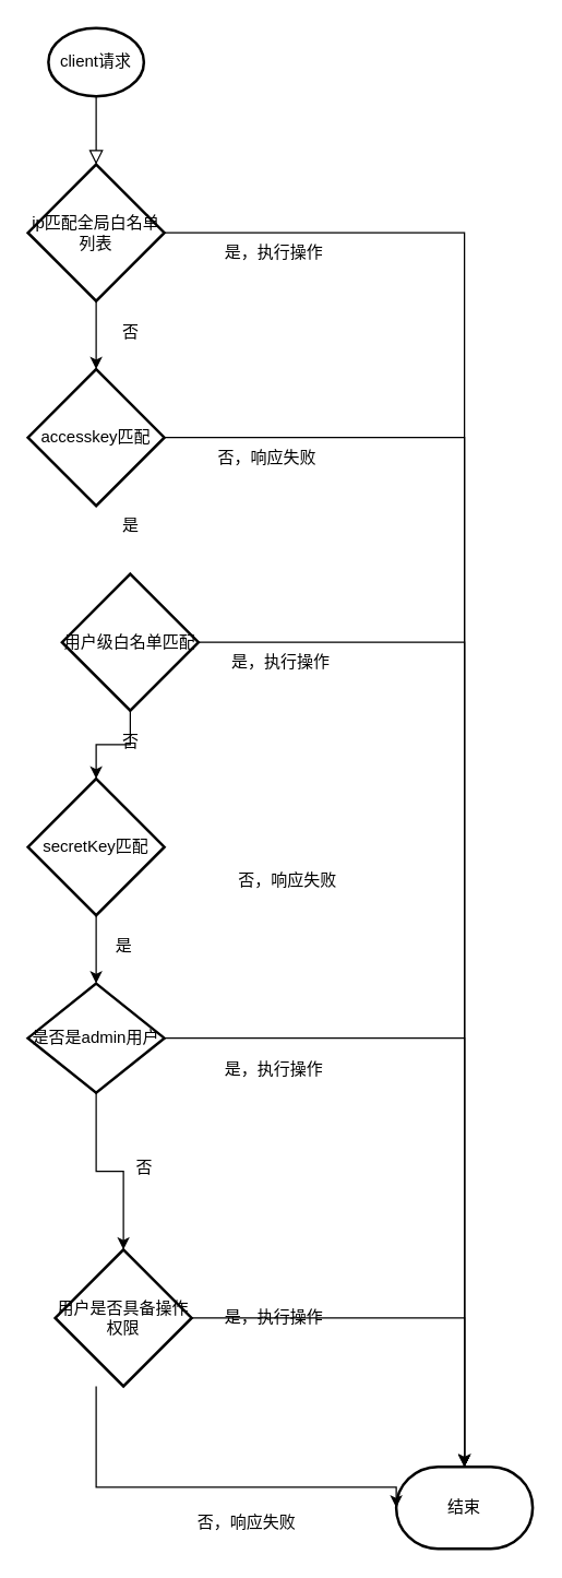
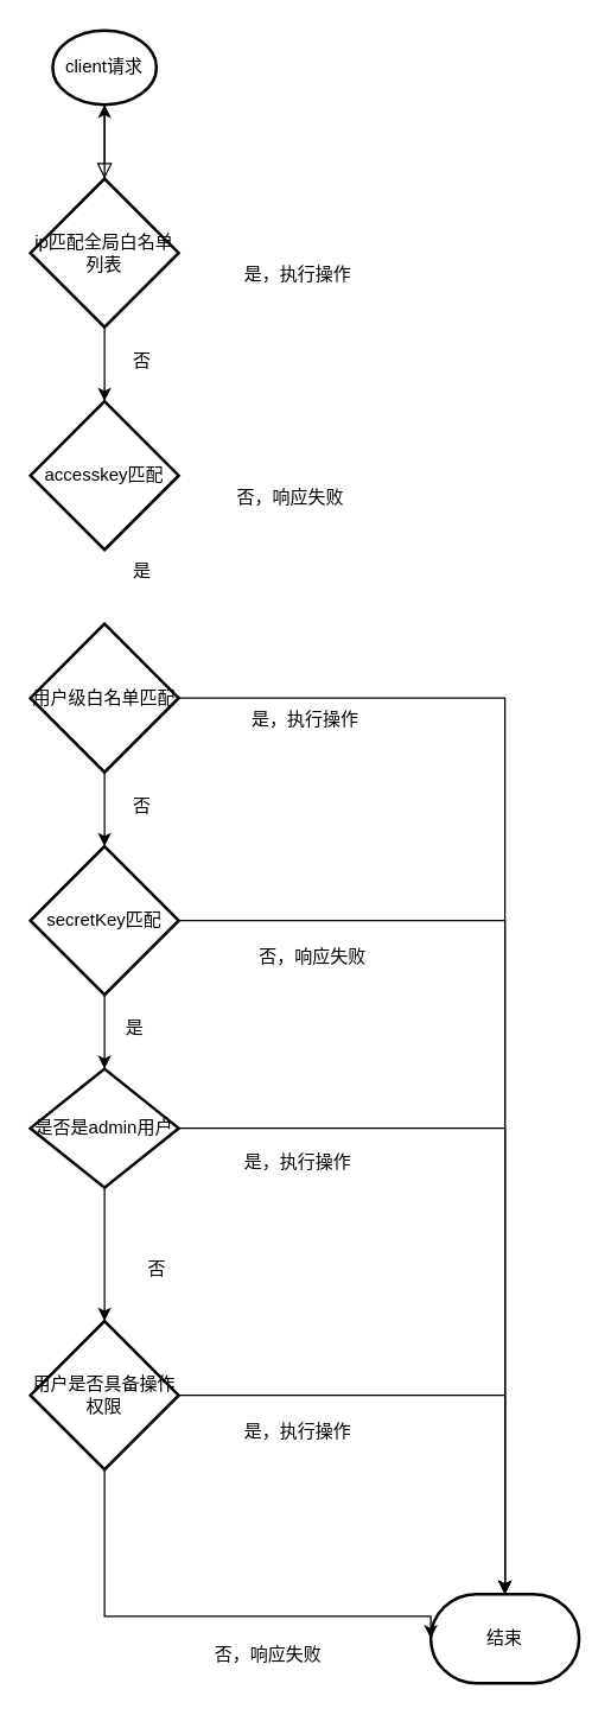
  <mxCell id="0" />
  <mxCell id="1" parent="0" />
  <mxCell id="2" value="" style="rounded=0;html=1;jettySize=auto;orthogonalLoop=1;fontSize=11;endArrow=block;endFill=0;endSize=8;strokeWidth=1;shadow=0;labelBackgroundColor=none;edgeStyle=orthogonalEdgeStyle;" parent="1" edge="1"><mxGeometry relative="1" as="geometry"><mxPoint x="70" y="70" as="sourcePoint" /><mxPoint x="70" y="120" as="targetPoint" /></mxGeometry></mxCell>
  <mxCell id="3" value="client请求" style="strokeWidth=2;html=1;shape=mxgraph.flowchart.start_1;whiteSpace=wrap;" vertex="1" parent="1"><mxGeometry x="35" y="20" width="70" height="50" as="geometry" /></mxCell>
  <mxCell id="4" value="" style="edgeStyle=orthogonalEdgeStyle;rounded=0;orthogonalLoop=1;jettySize=auto;html=1;" edge="1" parent="1" source="6" target="8"><mxGeometry relative="1" as="geometry" /></mxCell>
- <mxCell id="5" style="edgeStyle=orthogonalEdgeStyle;rounded=0;orthogonalLoop=1;jettySize=auto;html=1;" edge="1" parent="1" source="6" target="19"><mxGeometry relative="1" as="geometry" /></mxCell>
+ <mxCell id="5" style="edgeStyle=orthogonalEdgeStyle;rounded=0;orthogonalLoop=1;jettySize=auto;html=1;" edge="1" parent="1" source="6" target="3"><mxGeometry relative="1" as="geometry" /></mxCell>
  <mxCell id="6" value="ip匹配全局白名单列表" style="strokeWidth=2;html=1;shape=mxgraph.flowchart.decision;whiteSpace=wrap;" vertex="1" parent="1"><mxGeometry x="20" y="120" width="100" height="100" as="geometry" /></mxCell>
- <mxCell id="7" style="edgeStyle=orthogonalEdgeStyle;rounded=0;orthogonalLoop=1;jettySize=auto;html=1;" edge="1" parent="1" source="8" target="19"><mxGeometry relative="1" as="geometry" /></mxCell>
  <mxCell id="8" value="accesskey匹配" style="strokeWidth=2;html=1;shape=mxgraph.flowchart.decision;whiteSpace=wrap;" vertex="1" parent="1"><mxGeometry x="20" y="270" width="100" height="100" as="geometry" /></mxCell>
  <mxCell id="9" value="" style="edgeStyle=orthogonalEdgeStyle;rounded=0;orthogonalLoop=1;jettySize=auto;html=1;" edge="1" parent="1" source="11" target="14"><mxGeometry relative="1" as="geometry" /></mxCell>
  <mxCell id="10" style="edgeStyle=orthogonalEdgeStyle;rounded=0;orthogonalLoop=1;jettySize=auto;html=1;" edge="1" parent="1" source="11" target="19"><mxGeometry relative="1" as="geometry" /></mxCell>
- <mxCell id="11" value="用户级白名单匹配" style="strokeWidth=2;html=1;shape=mxgraph.flowchart.decision;whiteSpace=wrap;" vertex="1" parent="1"><mxGeometry x="45" y="420" width="100" height="100" as="geometry" /></mxCell>
+ <mxCell id="11" value="用户级白名单匹配" style="strokeWidth=2;html=1;shape=mxgraph.flowchart.decision;whiteSpace=wrap;" vertex="1" parent="1"><mxGeometry x="20" y="420" width="100" height="100" as="geometry" /></mxCell>
  <mxCell id="12" value="" style="edgeStyle=orthogonalEdgeStyle;rounded=0;orthogonalLoop=1;jettySize=auto;html=1;" edge="1" parent="1" source="14" target="17"><mxGeometry relative="1" as="geometry" /></mxCell>
+ <mxCell id="13" style="edgeStyle=orthogonalEdgeStyle;rounded=0;orthogonalLoop=1;jettySize=auto;html=1;" edge="1" parent="1" source="14" target="19"><mxGeometry relative="1" as="geometry" /></mxCell>
  <mxCell id="14" value="secretKey匹配" style="strokeWidth=2;html=1;shape=mxgraph.flowchart.decision;whiteSpace=wrap;" vertex="1" parent="1"><mxGeometry x="20" y="570" width="100" height="100" as="geometry" /></mxCell>
  <mxCell id="15" value="" style="edgeStyle=orthogonalEdgeStyle;rounded=0;orthogonalLoop=1;jettySize=auto;html=1;" edge="1" parent="1" source="17" target="18"><mxGeometry relative="1" as="geometry" /></mxCell>
  <mxCell id="16" style="edgeStyle=orthogonalEdgeStyle;rounded=0;orthogonalLoop=1;jettySize=auto;html=1;" edge="1" parent="1" source="17" target="19"><mxGeometry relative="1" as="geometry" /></mxCell>
  <mxCell id="17" value="是否是admin用户" style="strokeWidth=2;html=1;shape=mxgraph.flowchart.decision;whiteSpace=wrap;" vertex="1" parent="1"><mxGeometry x="20" y="720" width="100" height="80" as="geometry" /></mxCell>
- <mxCell id="18" value="用户是否具备操作权限" style="strokeWidth=2;html=1;shape=mxgraph.flowchart.decision;whiteSpace=wrap;" vertex="1" parent="1"><mxGeometry x="40" y="915" width="100" height="100" as="geometry" /></mxCell>
+ <mxCell id="18" value="用户是否具备操作权限" style="strokeWidth=2;html=1;shape=mxgraph.flowchart.decision;whiteSpace=wrap;" vertex="1" parent="1"><mxGeometry x="20" y="890" width="100" height="100" as="geometry" /></mxCell>
  <mxCell id="19" value="结束" style="strokeWidth=2;html=1;shape=mxgraph.flowchart.terminator;whiteSpace=wrap;" vertex="1" parent="1"><mxGeometry x="290" y="1074" width="100" height="60" as="geometry" /></mxCell>
  <mxCell id="20" value="否，响应失败" style="text;html=1;align=center;verticalAlign=middle;resizable=0;points=[];autosize=1;strokeColor=none;fillColor=none;" vertex="1" parent="1"><mxGeometry x="130" y="1100" width="100" height="30" as="geometry" /></mxCell>
  <mxCell id="21" style="edgeStyle=orthogonalEdgeStyle;rounded=0;orthogonalLoop=1;jettySize=auto;html=1;entryX=0.5;entryY=0;entryDx=0;entryDy=0;entryPerimeter=0;" edge="1" parent="1" source="18" target="19"><mxGeometry relative="1" as="geometry" /></mxCell>
  <mxCell id="22" value="是，执行操作" style="text;html=1;align=center;verticalAlign=middle;resizable=0;points=[];autosize=1;strokeColor=none;fillColor=none;" vertex="1" parent="1"><mxGeometry x="150" y="950" width="100" height="30" as="geometry" /></mxCell>
  <mxCell id="23" style="edgeStyle=orthogonalEdgeStyle;rounded=0;orthogonalLoop=1;jettySize=auto;html=1;entryX=0;entryY=0.5;entryDx=0;entryDy=0;entryPerimeter=0;" edge="1" parent="1" source="18" target="19"><mxGeometry relative="1" as="geometry"><Array as="points"><mxPoint x="70" y="1089" /></Array></mxGeometry></mxCell>
  <mxCell id="24" value="否" style="text;html=1;align=center;verticalAlign=middle;resizable=0;points=[];autosize=1;strokeColor=none;fillColor=none;" vertex="1" parent="1"><mxGeometry x="85" y="840" width="40" height="30" as="geometry" /></mxCell>
  <mxCell id="25" value="是，执行操作" style="text;html=1;align=center;verticalAlign=middle;resizable=0;points=[];autosize=1;strokeColor=none;fillColor=none;" vertex="1" parent="1"><mxGeometry x="150" y="768" width="100" height="30" as="geometry" /></mxCell>
  <mxCell id="26" value="是" style="text;html=1;align=center;verticalAlign=middle;resizable=0;points=[];autosize=1;strokeColor=none;fillColor=none;" vertex="1" parent="1"><mxGeometry x="70" y="678" width="40" height="30" as="geometry" /></mxCell>
  <mxCell id="27" value="否，响应失败" style="text;html=1;align=center;verticalAlign=middle;resizable=0;points=[];autosize=1;strokeColor=none;fillColor=none;" vertex="1" parent="1"><mxGeometry x="160" y="630" width="100" height="30" as="geometry" /></mxCell>
  <mxCell id="28" value="否" style="text;html=1;align=center;verticalAlign=middle;resizable=0;points=[];autosize=1;strokeColor=none;fillColor=none;" vertex="1" parent="1"><mxGeometry x="75" y="528" width="40" height="30" as="geometry" /></mxCell>
  <mxCell id="29" value="是，执行操作" style="text;html=1;align=center;verticalAlign=middle;resizable=0;points=[];autosize=1;strokeColor=none;fillColor=none;" vertex="1" parent="1"><mxGeometry x="155" y="470" width="100" height="30" as="geometry" /></mxCell>
  <mxCell id="30" value="是" style="text;html=1;align=center;verticalAlign=middle;resizable=0;points=[];autosize=1;strokeColor=none;fillColor=none;" vertex="1" parent="1"><mxGeometry x="75" y="370" width="40" height="30" as="geometry" /></mxCell>
  <mxCell id="31" value="否，响应失败" style="text;html=1;align=center;verticalAlign=middle;resizable=0;points=[];autosize=1;strokeColor=none;fillColor=none;" vertex="1" parent="1"><mxGeometry x="145" y="320" width="100" height="30" as="geometry" /></mxCell>
  <mxCell id="32" value="否" style="text;html=1;align=center;verticalAlign=middle;resizable=0;points=[];autosize=1;strokeColor=none;fillColor=none;" vertex="1" parent="1"><mxGeometry x="75" y="228" width="40" height="30" as="geometry" /></mxCell>
  <mxCell id="33" value="是，执行操作" style="text;html=1;align=center;verticalAlign=middle;resizable=0;points=[];autosize=1;strokeColor=none;fillColor=none;" vertex="1" parent="1"><mxGeometry x="150" y="170" width="100" height="30" as="geometry" /></mxCell>
